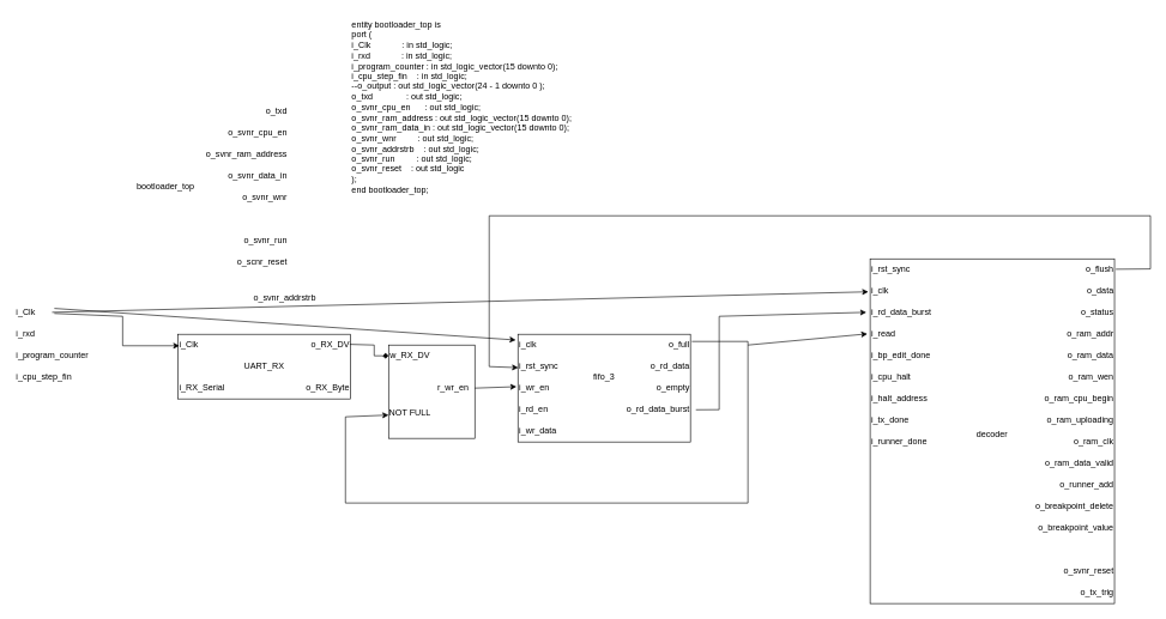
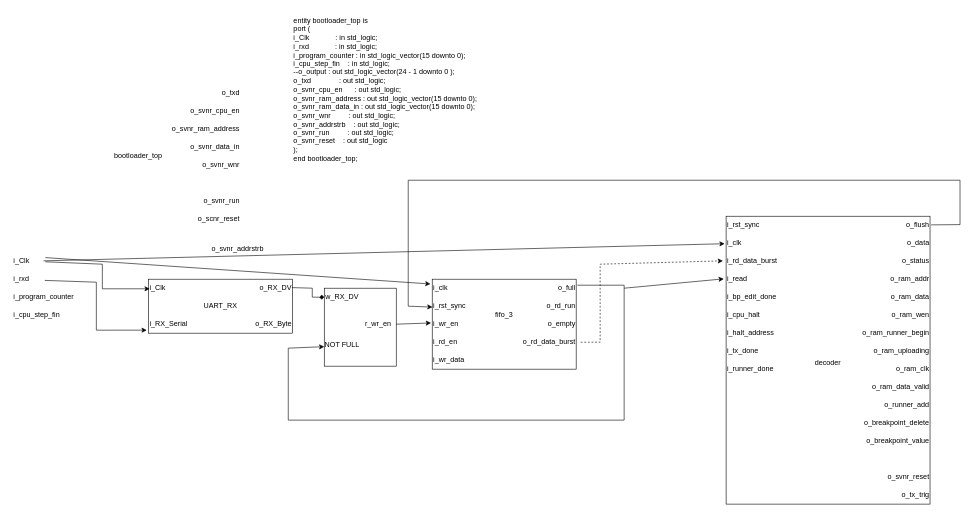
  <mxCell id="0" />
  <mxCell id="1" parent="0" />
  <mxCell id="2" value="entity bootloader_top is&#10; port (&#10;  i_Clk             : in std_logic;&#10;  i_rxd             : in std_logic;&#10;  i_program_counter : in std_logic_vector(15 downto 0);&#10;  i_cpu_step_fin    : in std_logic;&#10;  --o_output  : out std_logic_vector(24 - 1 downto 0 );&#10;  o_txd              : out std_logic;&#10;  o_svnr_cpu_en      : out std_logic;&#10;  o_svnr_ram_address : out std_logic_vector(15 downto 0);&#10;  o_svnr_ram_data_in : out std_logic_vector(15 downto 0);&#10;  o_svnr_wnr         : out std_logic;&#10;  o_svnr_addrstrb    : out std_logic;&#10;  o_svnr_run         : out std_logic;&#10;  o_svnr_reset    : out std_logic&#10; );&#10;end bootloader_top;" style="text;whiteSpace=wrap;html=1;" parent="1" vertex="1"><mxGeometry x="487" width="340" height="270" as="geometry" y="20" /></mxCell>
  <mxCell id="3" value="i_Clk" style="text;html=1;align=left;verticalAlign=middle;resizable=0;points=[];autosize=1;strokeColor=none;fillColor=none;" parent="1" vertex="1"><mxGeometry x="20" y="420" width="50" height="30" as="geometry" /></mxCell>
  <mxCell id="4" value="i_rxd" style="text;html=1;align=left;verticalAlign=middle;resizable=0;points=[];autosize=1;strokeColor=none;fillColor=none;" parent="1" vertex="1"><mxGeometry x="20" y="450" width="50" height="30" as="geometry" /></mxCell>
  <mxCell id="5" value="i_program_counter" style="text;html=1;align=left;verticalAlign=middle;resizable=0;points=[];autosize=1;strokeColor=none;fillColor=none;" parent="1" vertex="1"><mxGeometry x="20" y="480" width="120" height="30" as="geometry" /></mxCell>
  <mxCell id="6" value="o_txd" style="text;html=1;align=right;verticalAlign=middle;resizable=0;points=[];autosize=1;strokeColor=none;fillColor=none;" parent="1" vertex="1"><mxGeometry x="350" y="140" width="50" height="30" as="geometry" /></mxCell>
  <mxCell id="7" value="o_svnr_cpu_en" style="text;html=1;align=right;verticalAlign=middle;resizable=0;points=[];autosize=1;strokeColor=none;fillColor=none;" parent="1" vertex="1"><mxGeometry x="290" y="170" width="110" height="30" as="geometry" /></mxCell>
  <mxCell id="8" value="o_svnr_ram_address" style="text;html=1;align=right;verticalAlign=middle;resizable=0;points=[];autosize=1;strokeColor=none;fillColor=none;" parent="1" vertex="1"><mxGeometry x="260" y="200" width="140" height="30" as="geometry" /></mxCell>
  <mxCell id="9" value="bootloader_top" style="text;html=1;strokeColor=none;fillColor=none;align=center;verticalAlign=middle;whiteSpace=wrap;rounded=0;" parent="1" vertex="1"><mxGeometry x="190" y="245" width="80" height="30" as="geometry" /></mxCell>
  <mxCell id="10" value="o_svnr_data_in" style="text;html=1;align=right;verticalAlign=middle;resizable=0;points=[];autosize=1;strokeColor=none;fillColor=none;" parent="1" vertex="1"><mxGeometry x="290" y="230" width="110" height="30" as="geometry" /></mxCell>
  <mxCell id="11" value="o_svnr_wnr" style="text;html=1;align=right;verticalAlign=middle;resizable=0;points=[];autosize=1;strokeColor=none;fillColor=none;" parent="1" vertex="1"><mxGeometry x="310" y="260" width="90" height="30" as="geometry" /></mxCell>
  <mxCell id="12" value="o_svnr_addrstrb" style="text;html=1;align=right;verticalAlign=middle;resizable=0;points=[];autosize=1;strokeColor=none;fillColor=none;" parent="1" vertex="1"><mxGeometry x="330" y="400" width="110" height="30" as="geometry" /></mxCell>
  <mxCell id="13" value="o_svnr_run" style="text;html=1;align=right;verticalAlign=middle;resizable=0;points=[];autosize=1;strokeColor=none;fillColor=none;" parent="1" vertex="1"><mxGeometry x="320" y="320" width="80" height="30" as="geometry" /></mxCell>
  <mxCell id="14" value="i_cpu_step_fin" style="text;html=1;align=left;verticalAlign=middle;resizable=0;points=[];autosize=1;strokeColor=none;fillColor=none;" parent="1" vertex="1"><mxGeometry x="20" y="510" width="100" height="30" as="geometry" /></mxCell>
  <mxCell id="15" value="o_scnr_reset" style="text;html=1;align=right;verticalAlign=middle;resizable=0;points=[];autosize=1;strokeColor=none;fillColor=none;" parent="1" vertex="1"><mxGeometry x="310" y="350" width="90" height="30" as="geometry" /></mxCell>
  <mxCell id="16" value="" style="rounded=0;whiteSpace=wrap;html=1;" vertex="1" parent="1"><mxGeometry x="247" y="465" width="240" height="90" as="geometry" /></mxCell>
  <mxCell id="17" value="i_Clk" style="text;html=1;align=left;verticalAlign=middle;resizable=0;points=[];autosize=1;strokeColor=none;fillColor=none;" vertex="1" parent="1"><mxGeometry x="247" y="465" width="50" height="30" as="geometry" /></mxCell>
  <mxCell id="18" value="i_RX_Serial" style="text;html=1;align=left;verticalAlign=middle;resizable=0;points=[];autosize=1;strokeColor=none;fillColor=none;" vertex="1" parent="1"><mxGeometry x="247" y="525" width="90" height="30" as="geometry" /></mxCell>
  <mxCell id="19" value="o_RX_DV" style="text;html=1;align=right;verticalAlign=middle;resizable=0;points=[];autosize=1;strokeColor=none;fillColor=none;" vertex="1" parent="1"><mxGeometry x="407" y="465" width="80" height="30" as="geometry" /></mxCell>
  <mxCell id="20" value="o_RX_Byte" style="text;html=1;align=right;verticalAlign=middle;resizable=0;points=[];autosize=1;strokeColor=none;fillColor=none;" vertex="1" parent="1"><mxGeometry x="407" y="525" width="80" height="30" as="geometry" /></mxCell>
  <mxCell id="21" value="UART_RX" style="text;html=1;strokeColor=none;fillColor=none;align=center;verticalAlign=middle;whiteSpace=wrap;rounded=0;" vertex="1" parent="1"><mxGeometry x="337" y="495" width="60" height="30" as="geometry" /></mxCell>
  <mxCell id="22" value="" style="endArrow=classic;html=1;rounded=0;exitX=1.1;exitY=0.533;exitDx=0;exitDy=0;exitPerimeter=0;entryX=0.04;entryY=0.533;entryDx=0;entryDy=0;entryPerimeter=0;" edge="1" parent="1" source="3" target="17"><mxGeometry width="50" height="50" relative="1" as="geometry"><mxPoint x="80" y="440" as="sourcePoint" /><mxPoint x="240" y="436" as="targetPoint" /><Array as="points"><mxPoint x="170" y="440" /><mxPoint x="170" y="481" /></Array></mxGeometry></mxCell>
+ <mxCell id="23" value="" style="endArrow=classic;html=1;rounded=0;exitX=1.08;exitY=0.567;exitDx=0;exitDy=0;exitPerimeter=0;entryX=-0.033;entryY=0.833;entryDx=0;entryDy=0;entryPerimeter=0;" edge="1" parent="1" source="4" target="18"><mxGeometry width="50" height="50" relative="1" as="geometry"><mxPoint x="390" y="610" as="sourcePoint" /><mxPoint x="440" y="560" as="targetPoint" /><Array as="points"><mxPoint x="160" y="470" /><mxPoint x="160" y="550" /></Array></mxGeometry></mxCell>
  <mxCell id="24" value="" style="rounded=0;whiteSpace=wrap;html=1;" vertex="1" parent="1"><mxGeometry x="540" y="480" width="120" height="130" as="geometry" /></mxCell>
  <mxCell id="25" value="w_RX_DV" style="text;html=1;strokeColor=none;fillColor=none;align=center;verticalAlign=middle;whiteSpace=wrap;rounded=0;" vertex="1" parent="1"><mxGeometry x="540" y="480" width="60" height="30" as="geometry" /></mxCell>
  <mxCell id="26" value="NOT FULL" style="text;html=1;strokeColor=none;fillColor=none;align=center;verticalAlign=middle;whiteSpace=wrap;rounded=0;" vertex="1" parent="1"><mxGeometry x="540" y="560" width="60" height="30" as="geometry" /></mxCell>
  <mxCell id="27" value="" style="endArrow=diamond;html=1;rounded=0;exitX=0.988;exitY=0.467;exitDx=0;exitDy=0;exitPerimeter=0;entryX=0;entryY=0.5;entryDx=0;entryDy=0;" edge="1" parent="1" source="19" target="25"><mxGeometry width="50" height="50" relative="1" as="geometry"><mxPoint x="610" y="690" as="sourcePoint" /><mxPoint x="660" y="640" as="targetPoint" /><Array as="points"><mxPoint x="520" y="480" /><mxPoint x="520" y="495" /></Array></mxGeometry></mxCell>
  <mxCell id="28" value="r_wr_en" style="text;html=1;strokeColor=none;fillColor=none;align=center;verticalAlign=middle;whiteSpace=wrap;rounded=0;" vertex="1" parent="1"><mxGeometry x="600" y="525" width="60" height="30" as="geometry" /></mxCell>
  <mxCell id="29" value="" style="endArrow=classic;html=1;rounded=0;exitX=1.04;exitY=0.5;exitDx=0;exitDy=0;exitPerimeter=0;entryX=0;entryY=0.75;entryDx=0;entryDy=0;" edge="1" parent="1" target="24"><mxGeometry width="50" height="50" relative="1" as="geometry"><mxPoint x="962" y="475" as="sourcePoint" /><mxPoint x="660" y="640" as="targetPoint" /><Array as="points"><mxPoint x="1040" y="475" /><mxPoint x="1040" y="700" /><mxPoint x="480" y="700" /><mxPoint x="480" y="580" /></Array></mxGeometry></mxCell>
  <mxCell id="30" value="" style="endArrow=classic;html=1;rounded=0;exitX=1;exitY=0.5;exitDx=0;exitDy=0;entryX=-0.029;entryY=0.6;entryDx=0;entryDy=0;entryPerimeter=0;" edge="1" parent="1" source="28"><mxGeometry width="50" height="50" relative="1" as="geometry"><mxPoint x="610" y="690" as="sourcePoint" /><mxPoint x="717.97" y="538" as="targetPoint" /></mxGeometry></mxCell>
  <mxCell id="31" value="" style="endArrow=classic;html=1;rounded=0;exitX=1.1;exitY=0.3;exitDx=0;exitDy=0;exitPerimeter=0;entryX=-0.06;entryY=0.433;entryDx=0;entryDy=0;entryPerimeter=0;" edge="1" parent="1" source="3"><mxGeometry width="50" height="50" relative="1" as="geometry"><mxPoint x="420" y="570" as="sourcePoint" /><mxPoint x="717" y="472.99" as="targetPoint" /></mxGeometry></mxCell>
  <mxCell id="32" value="" style="rounded=0;whiteSpace=wrap;html=1;" vertex="1" parent="1"><mxGeometry x="720" y="465" width="240" height="150" as="geometry" /></mxCell>
  <mxCell id="33" value="i_clk" style="text;html=1;align=left;verticalAlign=middle;resizable=0;points=[];autosize=1;strokeColor=none;fillColor=none;" vertex="1" parent="1"><mxGeometry x="720" y="465" width="50" height="30" as="geometry" /></mxCell>
  <mxCell id="34" value="i_rst_sync" style="text;html=1;align=left;verticalAlign=middle;resizable=0;points=[];autosize=1;strokeColor=none;fillColor=none;" vertex="1" parent="1"><mxGeometry x="720" y="495" width="80" height="30" as="geometry" /></mxCell>
  <mxCell id="35" value="i_wr_en" style="text;html=1;align=left;verticalAlign=middle;resizable=0;points=[];autosize=1;strokeColor=none;fillColor=none;" vertex="1" parent="1"><mxGeometry x="720" y="525" width="70" height="30" as="geometry" /></mxCell>
  <mxCell id="36" value="o_full" style="text;html=1;align=right;verticalAlign=middle;resizable=0;points=[];autosize=1;strokeColor=none;fillColor=none;" vertex="1" parent="1"><mxGeometry x="910" y="465" width="50" height="30" as="geometry" /></mxCell>
- <mxCell id="37" value="o_rd_data" style="text;html=1;align=right;verticalAlign=middle;resizable=0;points=[];autosize=1;strokeColor=none;fillColor=none;" vertex="1" parent="1"><mxGeometry x="880" y="495" width="80" height="30" as="geometry" /></mxCell>
+ <mxCell id="37" value="o_rd_run" style="text;html=1;align=right;verticalAlign=middle;resizable=0;points=[];autosize=1;strokeColor=none;fillColor=none;" vertex="1" parent="1"><mxGeometry x="880" y="495" width="80" height="30" as="geometry" /></mxCell>
  <mxCell id="38" value="o_empty" style="text;html=1;align=right;verticalAlign=middle;resizable=0;points=[];autosize=1;strokeColor=none;fillColor=none;" vertex="1" parent="1"><mxGeometry x="890" y="525" width="70" height="30" as="geometry" /></mxCell>
  <mxCell id="39" value="fifo_3" style="text;html=1;strokeColor=none;fillColor=none;align=center;verticalAlign=middle;whiteSpace=wrap;rounded=0;" vertex="1" parent="1"><mxGeometry x="810" y="510" width="60" height="30" as="geometry" /></mxCell>
  <mxCell id="40" value="i_rd_en" style="text;html=1;align=left;verticalAlign=middle;resizable=0;points=[];autosize=1;strokeColor=none;fillColor=none;" vertex="1" parent="1"><mxGeometry x="720" y="555" width="60" height="30" as="geometry" /></mxCell>
  <mxCell id="41" value="o_rd_data_burst" style="text;html=1;align=right;verticalAlign=middle;resizable=0;points=[];autosize=1;strokeColor=none;fillColor=none;" vertex="1" parent="1"><mxGeometry x="850" y="555" width="110" height="30" as="geometry" /></mxCell>
  <mxCell id="42" value="i_wr_data" style="text;html=1;align=left;verticalAlign=middle;resizable=0;points=[];autosize=1;strokeColor=none;fillColor=none;" vertex="1" parent="1"><mxGeometry x="720" y="585" width="80" height="30" as="geometry" /></mxCell>
  <mxCell id="43" value="" style="group" vertex="1" connectable="0" parent="1"><mxGeometry x="1210" y="360" width="340" height="480" as="geometry" /></mxCell>
  <mxCell id="44" value="" style="rounded=0;whiteSpace=wrap;html=1;" vertex="1" parent="43"><mxGeometry width="340" height="480" as="geometry" /></mxCell>
  <mxCell id="45" value="i_rst_sync" style="text;html=1;align=left;verticalAlign=middle;resizable=0;points=[];autosize=1;strokeColor=none;fillColor=none;" vertex="1" parent="43"><mxGeometry width="80" height="30" as="geometry" /></mxCell>
  <mxCell id="46" value="i_clk" style="text;html=1;align=left;verticalAlign=middle;resizable=0;points=[];autosize=1;strokeColor=none;fillColor=none;" vertex="1" parent="43"><mxGeometry y="30" width="50" height="30" as="geometry" /></mxCell>
  <mxCell id="47" value="i_rd_data_burst" style="text;html=1;align=left;verticalAlign=middle;resizable=0;points=[];autosize=1;strokeColor=none;fillColor=none;" vertex="1" parent="43"><mxGeometry y="60" width="110" height="30" as="geometry" /></mxCell>
  <mxCell id="48" value="o_flush" style="text;html=1;align=right;verticalAlign=middle;resizable=0;points=[];autosize=1;strokeColor=none;fillColor=none;" vertex="1" parent="43"><mxGeometry x="280" width="60" height="30" as="geometry" /></mxCell>
  <mxCell id="49" value="o_data" style="text;html=1;align=right;verticalAlign=middle;resizable=0;points=[];autosize=1;strokeColor=none;fillColor=none;" vertex="1" parent="43"><mxGeometry x="280" y="30" width="60" height="30" as="geometry" /></mxCell>
  <mxCell id="50" value="o_status" style="text;html=1;align=right;verticalAlign=middle;resizable=0;points=[];autosize=1;strokeColor=none;fillColor=none;" vertex="1" parent="43"><mxGeometry x="270" y="60" width="70" height="30" as="geometry" /></mxCell>
  <mxCell id="51" value="decoder" style="text;html=1;strokeColor=none;fillColor=none;align=center;verticalAlign=middle;whiteSpace=wrap;rounded=0;" vertex="1" parent="43"><mxGeometry x="140" y="230" width="60" height="30" as="geometry" /></mxCell>
  <mxCell id="52" value="i_read" style="text;html=1;align=left;verticalAlign=middle;resizable=0;points=[];autosize=1;strokeColor=none;fillColor=none;" vertex="1" parent="43"><mxGeometry y="90" width="60" height="30" as="geometry" /></mxCell>
  <mxCell id="53" value="i_bp_edit_done" style="text;html=1;align=left;verticalAlign=middle;resizable=0;points=[];autosize=1;strokeColor=none;fillColor=none;" vertex="1" parent="43"><mxGeometry y="120" width="110" height="30" as="geometry" /></mxCell>
  <mxCell id="54" value="i_cpu_halt" style="text;html=1;align=left;verticalAlign=middle;resizable=0;points=[];autosize=1;strokeColor=none;fillColor=none;" vertex="1" parent="43"><mxGeometry y="150" width="80" height="30" as="geometry" /></mxCell>
  <mxCell id="55" value="i_halt_address" style="text;html=1;align=left;verticalAlign=middle;resizable=0;points=[];autosize=1;strokeColor=none;fillColor=none;" vertex="1" parent="43"><mxGeometry y="180" width="100" height="30" as="geometry" /></mxCell>
  <mxCell id="56" value="i_tx_done" style="text;html=1;align=left;verticalAlign=middle;resizable=0;points=[];autosize=1;strokeColor=none;fillColor=none;" vertex="1" parent="43"><mxGeometry y="210" width="80" height="30" as="geometry" /></mxCell>
  <mxCell id="57" value="o_ram_addr" style="text;html=1;align=right;verticalAlign=middle;resizable=0;points=[];autosize=1;strokeColor=none;fillColor=none;" vertex="1" parent="43"><mxGeometry x="250" y="90" width="90" height="30" as="geometry" /></mxCell>
  <mxCell id="58" value="o_ram_data" style="text;html=1;align=right;verticalAlign=middle;resizable=0;points=[];autosize=1;strokeColor=none;fillColor=none;" vertex="1" parent="43"><mxGeometry x="250" y="120" width="90" height="30" as="geometry" /></mxCell>
  <mxCell id="59" value="o_ram_wen" style="text;html=1;align=right;verticalAlign=middle;resizable=0;points=[];autosize=1;strokeColor=none;fillColor=none;" vertex="1" parent="43"><mxGeometry x="250" y="150" width="90" height="30" as="geometry" /></mxCell>
- <mxCell id="60" value="o_ram_cpu_begin" style="text;html=1;align=right;verticalAlign=middle;resizable=0;points=[];autosize=1;strokeColor=none;fillColor=none;" vertex="1" parent="43"><mxGeometry x="210" y="180" width="130" height="30" as="geometry" /></mxCell>
+ <mxCell id="60" value="o_ram_runner_begin" style="text;html=1;align=right;verticalAlign=middle;resizable=0;points=[];autosize=1;strokeColor=none;fillColor=none;" vertex="1" parent="43"><mxGeometry x="210" y="180" width="130" height="30" as="geometry" /></mxCell>
  <mxCell id="61" value="o_ram_uploading" style="text;html=1;align=right;verticalAlign=middle;resizable=0;points=[];autosize=1;strokeColor=none;fillColor=none;" vertex="1" parent="43"><mxGeometry x="220" y="210" width="120" height="30" as="geometry" /></mxCell>
  <mxCell id="62" value="o_ram_clk" style="text;html=1;align=right;verticalAlign=middle;resizable=0;points=[];autosize=1;strokeColor=none;fillColor=none;" vertex="1" parent="43"><mxGeometry x="260" y="240" width="80" height="30" as="geometry" /></mxCell>
  <mxCell id="63" value="o_ram_data_valid" style="text;html=1;align=right;verticalAlign=middle;resizable=0;points=[];autosize=1;strokeColor=none;fillColor=none;" vertex="1" parent="43"><mxGeometry x="220" y="270" width="120" height="30" as="geometry" /></mxCell>
  <mxCell id="64" value="o_runner_add" style="text;html=1;align=right;verticalAlign=middle;resizable=0;points=[];autosize=1;strokeColor=none;fillColor=none;" vertex="1" parent="43"><mxGeometry x="220" y="300" width="120" height="30" as="geometry" /></mxCell>
  <mxCell id="65" value="i_runner_done" style="text;html=1;align=left;verticalAlign=middle;resizable=0;points=[];autosize=1;strokeColor=none;fillColor=none;" vertex="1" parent="43"><mxGeometry y="240" width="100" height="30" as="geometry" /></mxCell>
  <mxCell id="66" value="o_breakpoint_delete" style="text;html=1;align=right;verticalAlign=middle;resizable=0;points=[];autosize=1;strokeColor=none;fillColor=none;" vertex="1" parent="43"><mxGeometry x="210" y="330" width="130" height="30" as="geometry" /></mxCell>
  <mxCell id="67" value="o_breakpoint_value" style="text;html=1;align=right;verticalAlign=middle;resizable=0;points=[];autosize=1;strokeColor=none;fillColor=none;" vertex="1" parent="43"><mxGeometry x="210" y="360" width="130" height="30" as="geometry" /></mxCell>
  <mxCell id="68" value="o_svnr_reset" style="text;html=1;align=right;verticalAlign=middle;resizable=0;points=[];autosize=1;strokeColor=none;fillColor=none;" vertex="1" parent="43"><mxGeometry x="250" y="420" width="90" height="30" as="geometry" /></mxCell>
  <mxCell id="69" value="o_tx_trig" style="text;html=1;align=right;verticalAlign=middle;resizable=0;points=[];autosize=1;strokeColor=none;fillColor=none;" vertex="1" parent="43"><mxGeometry x="270" y="450" width="70" height="30" as="geometry" /></mxCell>
  <mxCell id="70" value="" style="endArrow=classic;html=1;rounded=0;exitX=1.037;exitY=0.481;exitDx=0;exitDy=0;exitPerimeter=0;entryX=-0.049;entryY=0.529;entryDx=0;entryDy=0;entryPerimeter=0;" edge="1" parent="1" source="3" target="46"><mxGeometry width="50" height="50" relative="1" as="geometry"><mxPoint x="480" y="620" as="sourcePoint" /><mxPoint x="1040" y="434" as="targetPoint" /></mxGeometry></mxCell>
  <mxCell id="71" value="" style="endArrow=classic;html=1;rounded=0;exitX=1.031;exitY=0.481;exitDx=0;exitDy=0;exitPerimeter=0;entryX=0.005;entryY=0.552;entryDx=0;entryDy=0;entryPerimeter=0;" edge="1" parent="1" source="48" target="34"><mxGeometry width="50" height="50" relative="1" as="geometry"><mxPoint x="1030" y="620" as="sourcePoint" /><mxPoint x="1080" y="570" as="targetPoint" /><Array as="points"><mxPoint x="1600" y="374" /><mxPoint x="1600" y="300" /><mxPoint x="680" y="300" /><mxPoint x="680" y="510" /></Array></mxGeometry></mxCell>
- <mxCell id="72" value="" style="endArrow=classic;html=1;rounded=0;exitX=1.069;exitY=0.505;exitDx=0;exitDy=0;exitPerimeter=0;entryX=-0.048;entryY=0.481;entryDx=0;entryDy=0;entryPerimeter=0;" edge="1" parent="1" source="41" target="47"><mxGeometry width="50" height="50" relative="1" as="geometry"><mxPoint x="1030" y="620" as="sourcePoint" /><mxPoint x="1080" y="570" as="targetPoint" /><Array as="points"><mxPoint x="1000" y="570" /><mxPoint x="1000" y="440" /></Array></mxGeometry></mxCell>
+ <mxCell id="72" value="" style="endArrow=classic;html=1;rounded=0;exitX=1.069;exitY=0.505;exitDx=0;exitDy=0;exitPerimeter=0;entryX=-0.048;entryY=0.481;entryDx=0;entryDy=0;entryPerimeter=0;dashed=1;" edge="1" parent="1" source="41" target="47"><mxGeometry width="50" height="50" relative="1" as="geometry"><mxPoint x="1030" y="620" as="sourcePoint" /><mxPoint x="1080" y="570" as="targetPoint" /><Array as="points"><mxPoint x="1000" y="570" /><mxPoint x="1000" y="440" /></Array></mxGeometry></mxCell>
  <mxCell id="73" value="" style="endArrow=classic;html=1;rounded=0;entryX=-0.064;entryY=0.481;entryDx=0;entryDy=0;entryPerimeter=0;" edge="1" parent="1" target="52"><mxGeometry width="50" height="50" relative="1" as="geometry"><mxPoint x="1040" y="480" as="sourcePoint" /><mxPoint x="1070" y="590" as="targetPoint" /></mxGeometry></mxCell>
